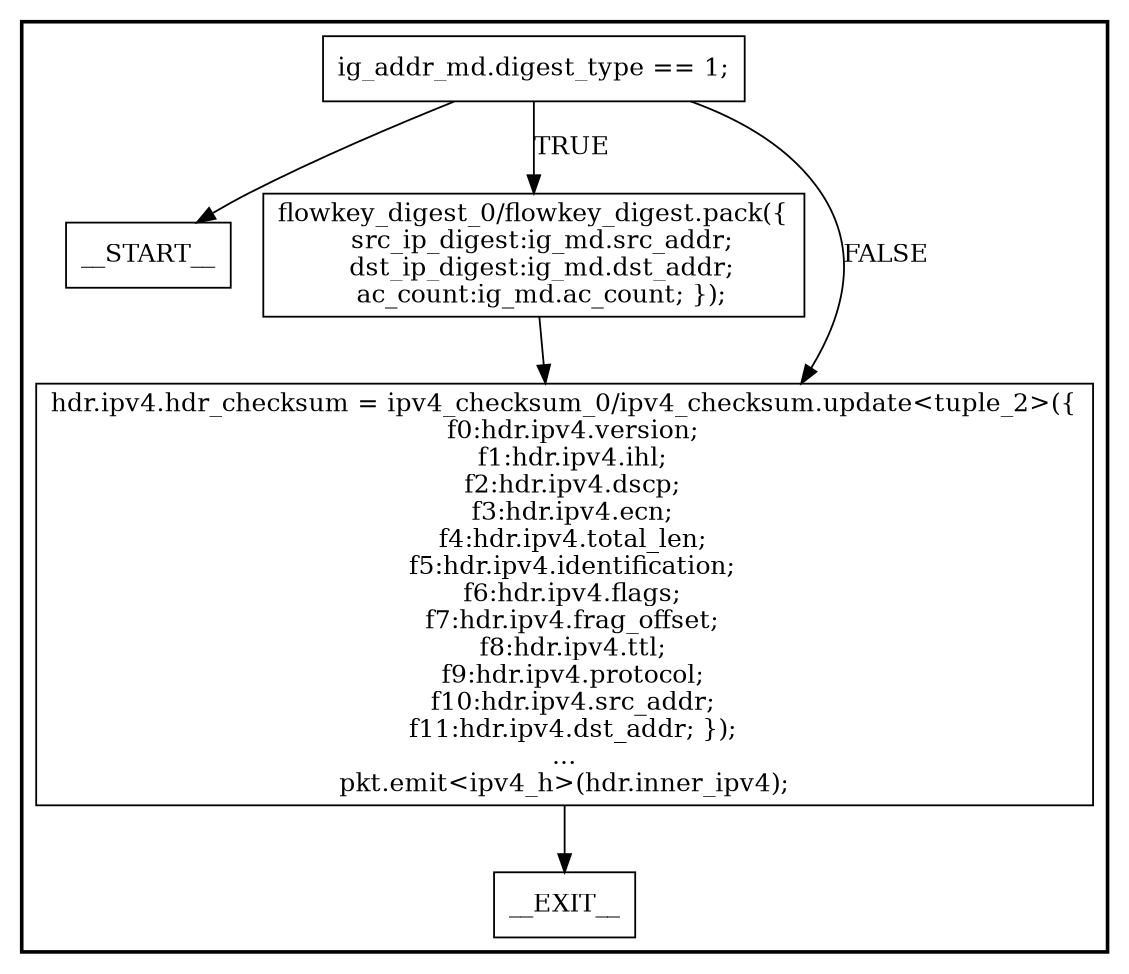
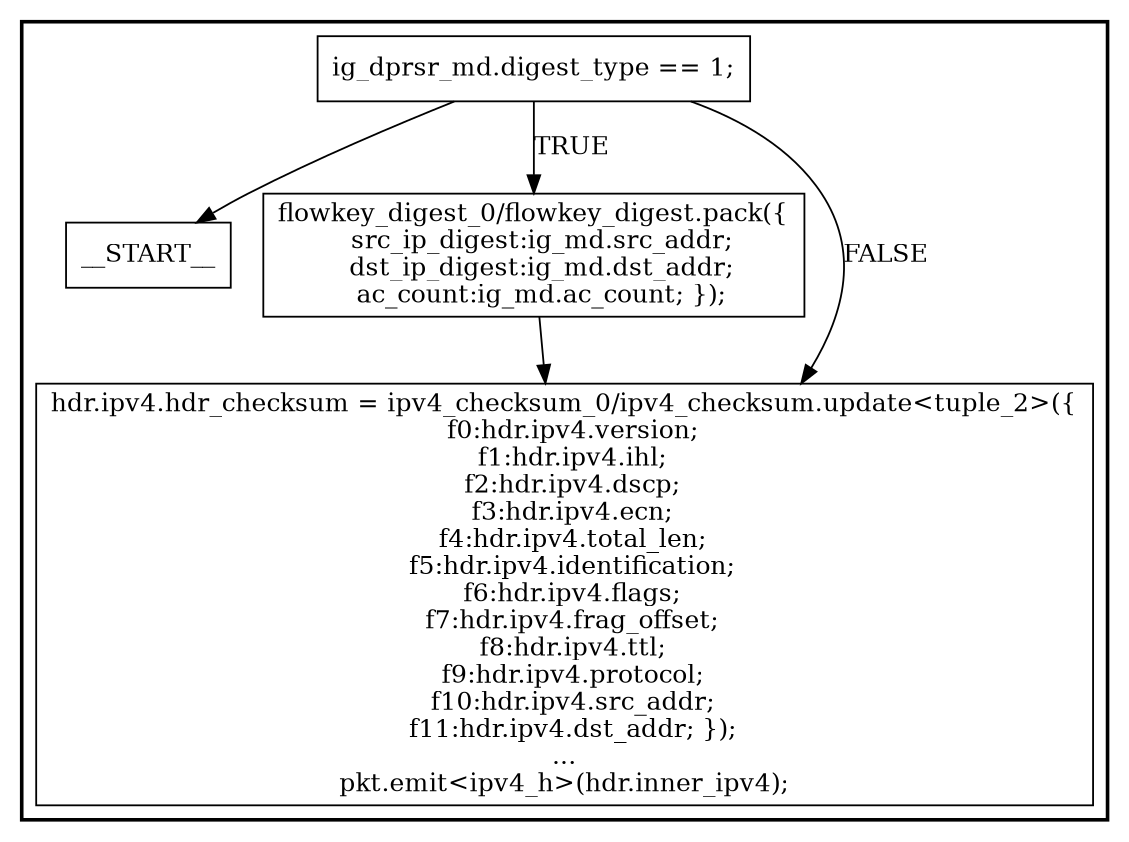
  digraph {
    node [shape=rectangle style=solid]
    n1 [label=__START__]
-   n2 [label="ig_addr_md.digest_type == 1;"]
-   n3 [label=__EXIT__]
+   n2 [label="ig_dprsr_md.digest_type == 1;"]
    n4 [label="flowkey_digest_0/flowkey_digest.pack({\n  src_ip_digest:ig_md.src_addr;\n  dst_ip_digest:ig_md.dst_addr;\n  ac_count:ig_md.ac_count; });"]
    n5 [label="hdr.ipv4.hdr_checksum = ipv4_checksum_0/ipv4_checksum.update<tuple_2>({\n  f0:hdr.ipv4.version;\n  f1:hdr.ipv4.ihl;\n  f2:hdr.ipv4.dscp;\n  f3:hdr.ipv4.ecn;\n  f4:hdr.ipv4.total_len;\n  f5:hdr.ipv4.identification;\n  f6:hdr.ipv4.flags;\n  f7:hdr.ipv4.frag_offset;\n  f8:hdr.ipv4.ttl;\n  f9:hdr.ipv4.protocol;\n  f10:hdr.ipv4.src_addr;\n  f11:hdr.ipv4.dst_addr; });\n...\npkt.emit<ipv4_h>(hdr.inner_ipv4);"]
    subgraph cluster_1 {
      labeljust=r
      style=bold
      n1
      n2
-     n3
      n4
      n5
    }
    n2 -> n1
    n2 -> n4 [label=TRUE]
    n2 -> n5 [label=FALSE]
    n4 -> n5
-   n5 -> n3
  }
